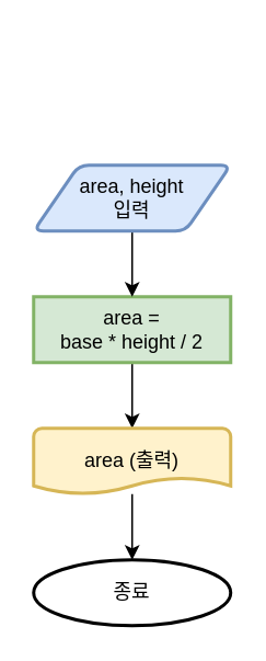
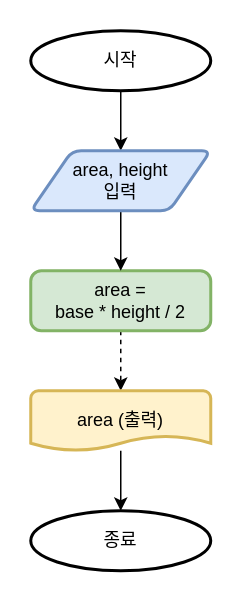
  <mxCell id="0" />
  <mxCell id="1" parent="0" />
- <mxCell id="4" style="edgeStyle=orthogonalEdgeStyle;rounded=0;orthogonalLoop=1;jettySize=auto;html=1;exitX=0.5;exitY=1;exitDx=0;exitDy=0;entryX=0.5;entryY=0;entryDx=0;entryDy=0;entryPerimeter=0;" edge="1" parent="1" source="5" target="10"><mxGeometry relative="1" as="geometry" /></mxCell>
- <mxCell id="5" value="area = &lt;br&gt;base * height / 2" style="whiteSpace=wrap;html=1;absoluteArcSize=1;arcSize=14;strokeWidth=2;fillColor=#d5e8d4;strokeColor=#82b366;rounded=0;" vertex="1" parent="1"><mxGeometry x="20" y="180" width="120" height="40" as="geometry" /></mxCell>
+ <mxCell id="2" style="edgeStyle=orthogonalEdgeStyle;rounded=0;orthogonalLoop=1;jettySize=auto;html=1;exitX=0.5;exitY=1;exitDx=0;exitDy=0;exitPerimeter=0;entryX=0.5;entryY=0;entryDx=0;entryDy=0;" edge="1" parent="1" source="3" target="7"><mxGeometry relative="1" as="geometry"><mxPoint x="80" y="100" as="targetPoint" /></mxGeometry></mxCell>
+ <mxCell id="3" value="시작" style="strokeWidth=2;html=1;shape=mxgraph.flowchart.start_1;whiteSpace=wrap;" vertex="1" parent="1"><mxGeometry x="20" y="20" width="120" height="40" as="geometry" /></mxCell>
+ <mxCell id="4" style="edgeStyle=orthogonalEdgeStyle;rounded=0;orthogonalLoop=1;jettySize=auto;html=1;exitX=0.5;exitY=1;exitDx=0;exitDy=0;entryX=0.5;entryY=0;entryDx=0;entryDy=0;entryPerimeter=0;dashed=1;" edge="1" parent="1" source="5" target="10"><mxGeometry relative="1" as="geometry" /></mxCell>
+ <mxCell id="5" value="area = &lt;br&gt;base * height / 2" style="rounded=1;whiteSpace=wrap;html=1;absoluteArcSize=1;arcSize=14;strokeWidth=2;fillColor=#d5e8d4;strokeColor=#82b366;" vertex="1" parent="1"><mxGeometry x="20" y="180" width="120" height="40" as="geometry" /></mxCell>
  <mxCell id="6" style="edgeStyle=orthogonalEdgeStyle;rounded=0;orthogonalLoop=1;jettySize=auto;html=1;exitX=0.5;exitY=1;exitDx=0;exitDy=0;entryX=0.5;entryY=0;entryDx=0;entryDy=0;" edge="1" parent="1" source="7" target="5"><mxGeometry relative="1" as="geometry" /></mxCell>
  <mxCell id="7" value="area, height&lt;br&gt;입력" style="shape=parallelogram;html=1;strokeWidth=2;perimeter=parallelogramPerimeter;whiteSpace=wrap;rounded=1;arcSize=12;size=0.23;fillColor=#dae8fc;strokeColor=#6c8ebf;" vertex="1" parent="1"><mxGeometry x="20" y="100" width="120" height="40" as="geometry" /></mxCell>
  <mxCell id="8" value="종료" style="strokeWidth=2;html=1;shape=mxgraph.flowchart.start_1;whiteSpace=wrap;" vertex="1" parent="1"><mxGeometry x="20" y="340" width="120" height="40" as="geometry" /></mxCell>
  <mxCell id="9" style="edgeStyle=orthogonalEdgeStyle;rounded=0;orthogonalLoop=1;jettySize=auto;html=1;exitX=0.5;exitY=1;exitDx=0;exitDy=0;exitPerimeter=0;entryX=0.5;entryY=0;entryDx=0;entryDy=0;entryPerimeter=0;" edge="1" parent="1" source="10" target="8"><mxGeometry relative="1" as="geometry" /></mxCell>
  <mxCell id="10" value="area (출력)" style="strokeWidth=2;html=1;shape=mxgraph.flowchart.document2;whiteSpace=wrap;size=0.25;fillColor=#fff2cc;strokeColor=#d6b656;" vertex="1" parent="1"><mxGeometry x="20" y="260" width="120" height="40" as="geometry" /></mxCell>
